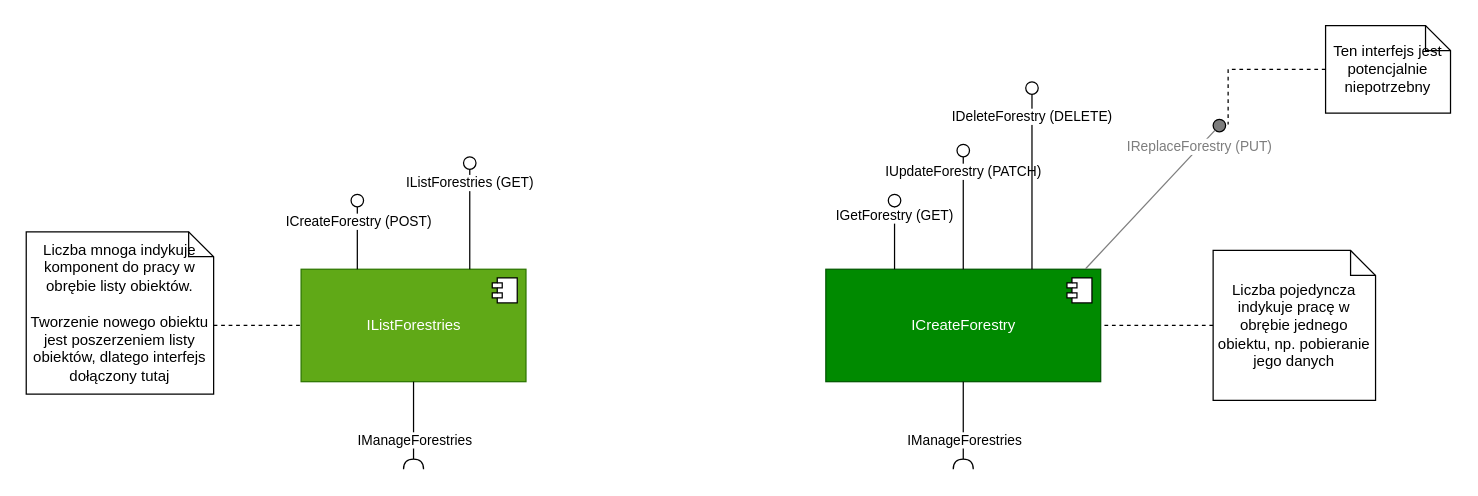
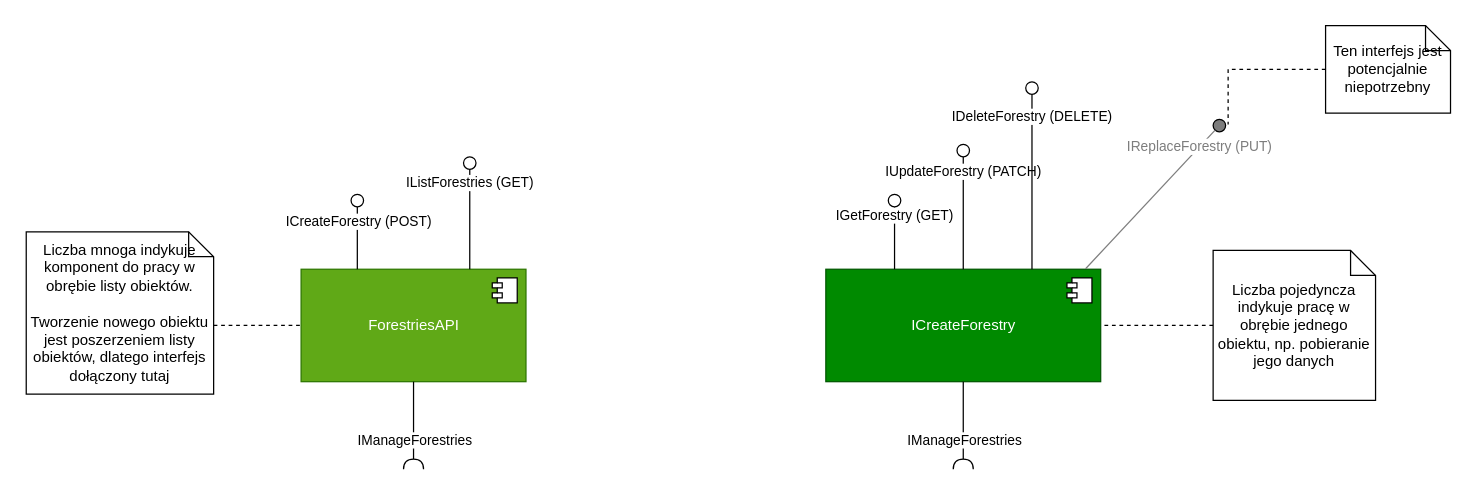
  <mxCell id="0" />
  <mxCell id="1" parent="0" />
- <mxCell id="2" value="IListForestries" style="html=1;dropTarget=0;fillColor=#60a917;strokeColor=#2D7600;fontColor=#ffffff;" vertex="1" parent="1"><mxGeometry x="240" y="215" width="180" height="90" as="geometry" /></mxCell>
+ <mxCell id="2" value="ForestriesAPI" style="html=1;dropTarget=0;fillColor=#60a917;strokeColor=#2D7600;fontColor=#ffffff;" vertex="1" parent="1"><mxGeometry x="240" y="215" width="180" height="90" as="geometry" /></mxCell>
  <mxCell id="3" value="" style="shape=module;jettyWidth=8;jettyHeight=4;" vertex="1" parent="2"><mxGeometry x="1" width="20" height="20" relative="1" as="geometry"><mxPoint x="-27" y="7" as="offset" /></mxGeometry></mxCell>
  <mxCell id="4" value="ICreateForestry" style="html=1;dropTarget=0;fillColor=#008a00;strokeColor=#005700;fontColor=#ffffff;" vertex="1" parent="1"><mxGeometry x="660" y="215" width="220" height="90" as="geometry" /></mxCell>
  <mxCell id="5" value="" style="shape=module;jettyWidth=8;jettyHeight=4;" vertex="1" parent="4"><mxGeometry x="1" width="20" height="20" relative="1" as="geometry"><mxPoint x="-27" y="7" as="offset" /></mxGeometry></mxCell>
  <mxCell id="6" style="edgeStyle=orthogonalEdgeStyle;rounded=0;orthogonalLoop=1;jettySize=auto;html=1;exitX=0;exitY=0;exitDx=150;exitDy=75;exitPerimeter=0;dashed=1;endArrow=none;endFill=0;" edge="1" parent="1" source="7" target="2"><mxGeometry relative="1" as="geometry" /></mxCell>
  <mxCell id="7" value="Liczba mnoga indykuje komponent do pracy w obrębie listy obiektów.&lt;br&gt;&lt;br&gt;Tworzenie nowego obiektu jest poszerzeniem listy obiektów, dlatego interfejs dołączony tutaj" style="shape=note;size=20;whiteSpace=wrap;html=1;" vertex="1" parent="1"><mxGeometry x="20" y="185" width="150" height="130" as="geometry" /></mxCell>
  <mxCell id="8" style="edgeStyle=orthogonalEdgeStyle;rounded=0;orthogonalLoop=1;jettySize=auto;html=1;exitX=0;exitY=0.5;exitDx=0;exitDy=0;exitPerimeter=0;dashed=1;endArrow=none;endFill=0;" edge="1" parent="1" source="9" target="4"><mxGeometry relative="1" as="geometry" /></mxCell>
  <mxCell id="9" value="Liczba pojedyncza indykuje pracę w obrębie jednego obiektu, np. pobieranie jego danych" style="shape=note;size=20;whiteSpace=wrap;html=1;" vertex="1" parent="1"><mxGeometry x="970" y="200" width="130" height="120" as="geometry" /></mxCell>
  <mxCell id="10" value="" style="rounded=0;orthogonalLoop=1;jettySize=auto;html=1;endArrow=none;endFill=0;exitX=0.25;exitY=0;exitDx=0;exitDy=0;" edge="1" target="12" parent="1" source="2"><mxGeometry relative="1" as="geometry"><mxPoint x="520" y="190" as="sourcePoint" /></mxGeometry></mxCell>
  <mxCell id="11" value="ICreateForestry (POST)" style="edgeLabel;html=1;align=center;verticalAlign=middle;resizable=0;points=[];" vertex="1" connectable="0" parent="10"><mxGeometry x="0.578" relative="1" as="geometry"><mxPoint as="offset" /></mxGeometry></mxCell>
  <mxCell id="12" value="" style="ellipse;whiteSpace=wrap;html=1;fontFamily=Helvetica;fontSize=12;fontColor=#000000;align=center;strokeColor=#000000;fillColor=#ffffff;points=[];aspect=fixed;resizable=0;" vertex="1" parent="1"><mxGeometry x="280" y="155" width="10" height="10" as="geometry" /></mxCell>
  <mxCell id="13" value="" style="ellipse;whiteSpace=wrap;html=1;fontFamily=Helvetica;fontSize=12;fontColor=#000000;align=center;strokeColor=#000000;fillColor=#ffffff;points=[];aspect=fixed;resizable=0;" vertex="1" parent="1"><mxGeometry x="370" y="125" width="10" height="10" as="geometry" /></mxCell>
  <mxCell id="14" value="" style="rounded=0;orthogonalLoop=1;jettySize=auto;html=1;endArrow=none;endFill=0;exitX=0.75;exitY=0;exitDx=0;exitDy=0;" edge="1" target="13" parent="1" source="2"><mxGeometry relative="1" as="geometry"><mxPoint x="295" y="225" as="sourcePoint" /></mxGeometry></mxCell>
  <mxCell id="15" value="IListForestries (GET)" style="edgeLabel;html=1;align=center;verticalAlign=middle;resizable=0;points=[];" vertex="1" connectable="0" parent="14"><mxGeometry x="0.762" y="1" relative="1" as="geometry"><mxPoint as="offset" /></mxGeometry></mxCell>
  <mxCell id="16" value="" style="rounded=0;orthogonalLoop=1;jettySize=auto;html=1;endArrow=none;endFill=0;exitX=0.25;exitY=0;exitDx=0;exitDy=0;" edge="1" target="18" parent="1" source="4"><mxGeometry relative="1" as="geometry"><mxPoint x="385" y="225" as="sourcePoint" /></mxGeometry></mxCell>
  <mxCell id="17" value="IGetForestry (GET)" style="edgeLabel;html=1;align=center;verticalAlign=middle;resizable=0;points=[];" vertex="1" connectable="0" parent="16"><mxGeometry x="0.762" y="1" relative="1" as="geometry"><mxPoint as="offset" /></mxGeometry></mxCell>
  <mxCell id="18" value="" style="ellipse;whiteSpace=wrap;html=1;fontFamily=Helvetica;fontSize=12;fontColor=#000000;align=center;strokeColor=#000000;fillColor=#ffffff;points=[];aspect=fixed;resizable=0;" vertex="1" parent="1"><mxGeometry x="710" y="155" width="10" height="10" as="geometry" /></mxCell>
  <mxCell id="19" value="" style="rounded=0;orthogonalLoop=1;jettySize=auto;html=1;endArrow=none;endFill=0;exitX=0.5;exitY=0;exitDx=0;exitDy=0;" edge="1" target="21" parent="1" source="4"><mxGeometry relative="1" as="geometry"><mxPoint x="755" y="225" as="sourcePoint" /></mxGeometry></mxCell>
  <mxCell id="20" value="IUpdateForestry (PATCH)" style="edgeLabel;html=1;align=center;verticalAlign=middle;resizable=0;points=[];" vertex="1" connectable="0" parent="19"><mxGeometry x="0.762" y="1" relative="1" as="geometry"><mxPoint as="offset" /></mxGeometry></mxCell>
  <mxCell id="21" value="" style="ellipse;whiteSpace=wrap;html=1;fontFamily=Helvetica;fontSize=12;fontColor=#000000;align=center;strokeColor=#000000;fillColor=#ffffff;points=[];aspect=fixed;resizable=0;" vertex="1" parent="1"><mxGeometry x="765" y="115" width="10" height="10" as="geometry" /></mxCell>
  <mxCell id="22" value="" style="rounded=0;orthogonalLoop=1;jettySize=auto;html=1;endArrow=none;endFill=0;exitX=0.75;exitY=0;exitDx=0;exitDy=0;" edge="1" target="24" parent="1" source="4"><mxGeometry relative="1" as="geometry"><mxPoint x="830" y="215" as="sourcePoint" /></mxGeometry></mxCell>
  <mxCell id="23" value="IDeleteForestry (DELETE)" style="edgeLabel;html=1;align=center;verticalAlign=middle;resizable=0;points=[];" vertex="1" connectable="0" parent="22"><mxGeometry x="0.762" y="1" relative="1" as="geometry"><mxPoint as="offset" /></mxGeometry></mxCell>
  <mxCell id="24" value="" style="ellipse;whiteSpace=wrap;html=1;fontFamily=Helvetica;fontSize=12;fontColor=#000000;align=center;strokeColor=#000000;fillColor=#ffffff;points=[];aspect=fixed;resizable=0;" vertex="1" parent="1"><mxGeometry x="820" y="65" width="10" height="10" as="geometry" /></mxCell>
  <mxCell id="25" value="" style="ellipse;whiteSpace=wrap;html=1;fontFamily=Helvetica;fontSize=12;fontColor=#000000;align=center;strokeColor=#000000;fillColor=#7D7D7D;points=[];aspect=fixed;resizable=0;" vertex="1" parent="1"><mxGeometry x="970" y="95" width="10" height="10" as="geometry" /></mxCell>
  <mxCell id="26" value="" style="rounded=0;orthogonalLoop=1;jettySize=auto;html=1;endArrow=none;endFill=0;exitX=0.945;exitY=-0.004;exitDx=0;exitDy=0;exitPerimeter=0;strokeColor=#7D7D7D;" edge="1" target="25" parent="1" source="4"><mxGeometry relative="1" as="geometry"><mxPoint x="835" y="225" as="sourcePoint" /></mxGeometry></mxCell>
  <mxCell id="27" value="IReplaceForestry (PUT)" style="edgeLabel;html=1;align=center;verticalAlign=middle;resizable=0;points=[];fontColor=#7D7D7D;" vertex="1" connectable="0" parent="26"><mxGeometry x="0.762" y="1" relative="1" as="geometry"><mxPoint as="offset" /></mxGeometry></mxCell>
  <mxCell id="28" style="edgeStyle=orthogonalEdgeStyle;rounded=0;orthogonalLoop=1;jettySize=auto;html=1;exitX=0;exitY=0.5;exitDx=0;exitDy=0;exitPerimeter=0;entryX=1.2;entryY=0.414;entryDx=0;entryDy=0;entryPerimeter=0;dashed=1;endArrow=none;endFill=0;" edge="1" parent="1" source="29" target="25"><mxGeometry relative="1" as="geometry" /></mxCell>
  <mxCell id="29" value="Ten interfejs jest potencjalnie niepotrzebny" style="shape=note;size=20;whiteSpace=wrap;html=1;" vertex="1" parent="1"><mxGeometry x="1060" y="20" width="100" height="70" as="geometry" /></mxCell>
  <mxCell id="30" value="" style="rounded=0;orthogonalLoop=1;jettySize=auto;html=1;endArrow=halfCircle;endFill=0;endSize=6;strokeWidth=1;exitX=0.5;exitY=1;exitDx=0;exitDy=0;" edge="1" parent="1" source="2"><mxGeometry relative="1" as="geometry"><mxPoint x="360" y="400" as="sourcePoint" /><mxPoint x="330" y="375" as="targetPoint" /></mxGeometry></mxCell>
  <mxCell id="31" value="IManageForestries" style="edgeLabel;html=1;align=center;verticalAlign=middle;resizable=0;points=[];" vertex="1" connectable="0" parent="30"><mxGeometry x="0.3" relative="1" as="geometry"><mxPoint as="offset" /></mxGeometry></mxCell>
  <mxCell id="32" value="" style="rounded=0;orthogonalLoop=1;jettySize=auto;html=1;endArrow=halfCircle;endFill=0;endSize=6;strokeWidth=1;exitX=0.5;exitY=1;exitDx=0;exitDy=0;" edge="1" parent="1" source="4"><mxGeometry relative="1" as="geometry"><mxPoint x="775" y="320" as="sourcePoint" /><mxPoint x="770" y="375" as="targetPoint" /></mxGeometry></mxCell>
  <mxCell id="33" value="IManageForestries" style="edgeLabel;html=1;align=center;verticalAlign=middle;resizable=0;points=[];" vertex="1" connectable="0" parent="32"><mxGeometry x="0.3" relative="1" as="geometry"><mxPoint as="offset" /></mxGeometry></mxCell>
